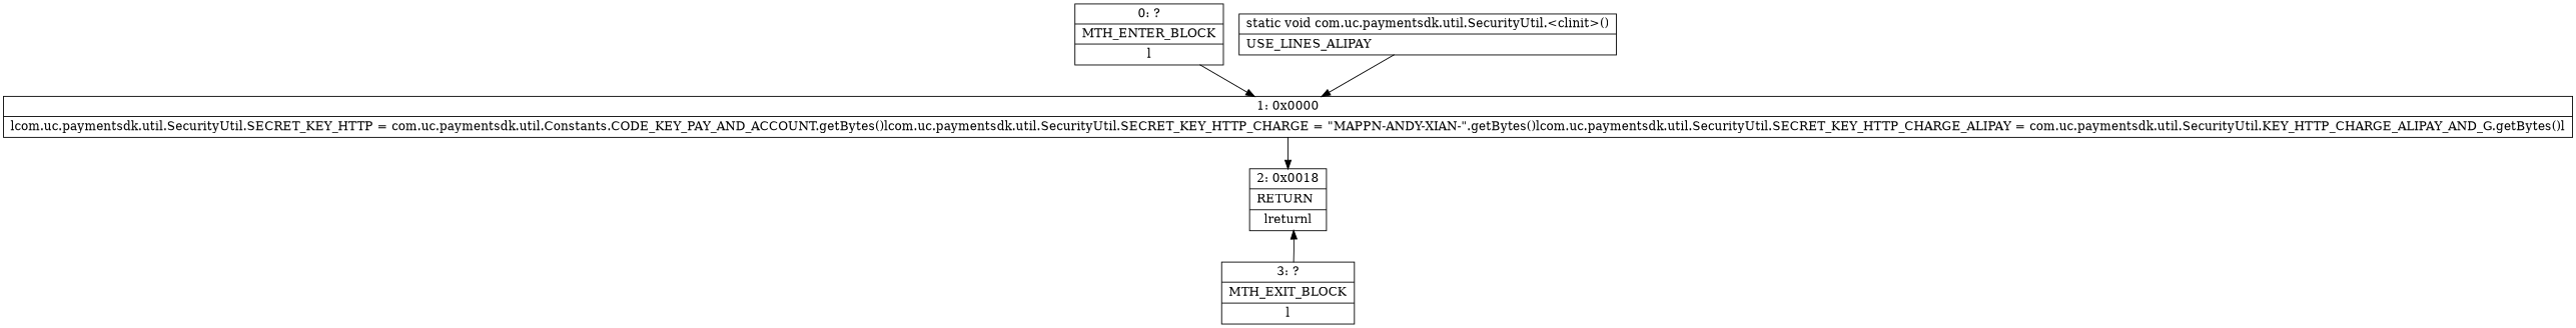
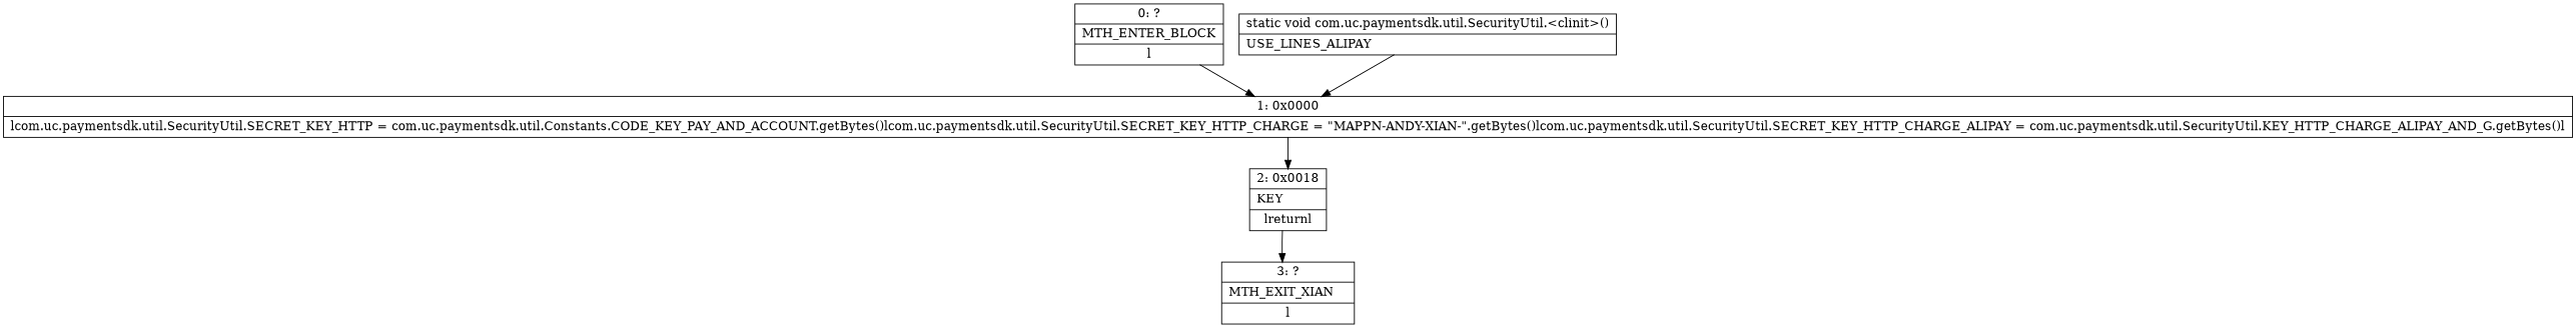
  digraph {
    node [shape=record]
    n1 [label="{0\:\ ?|MTH_ENTER_BLOCK\l|l}"]
    n2 [label="{1\:\ 0x0000|lcom.uc.paymentsdk.util.SecurityUtil.SECRET_KEY_HTTP = com.uc.paymentsdk.util.Constants.CODE_KEY_PAY_AND_ACCOUNT.getBytes()lcom.uc.paymentsdk.util.SecurityUtil.SECRET_KEY_HTTP_CHARGE = \"MAPPN\-ANDY\-XIAN\-\".getBytes()lcom.uc.paymentsdk.util.SecurityUtil.SECRET_KEY_HTTP_CHARGE_ALIPAY = com.uc.paymentsdk.util.SecurityUtil.KEY_HTTP_CHARGE_ALIPAY_AND_G.getBytes()l}"]
-   n3 [label="{2\:\ 0x0018|RETURN\l|lreturnl}"]
-   n4 [label="{3\:\ ?|MTH_EXIT_BLOCK\l|l}"]
+   n3 [label="{2\:\ 0x0018|KEY\l|lreturnl}"]
+   n4 [label="{3\:\ ?|MTH_EXIT_XIAN\l|l}"]
    n5 [label="{static void com.uc.paymentsdk.util.SecurityUtil.\<clinit\>()  | USE_LINES_ALIPAY\l}"]
    n1 -> n2
    n2 -> n3
-   n4 -> n3
+   n3 -> n4
    n5 -> n2
  }
